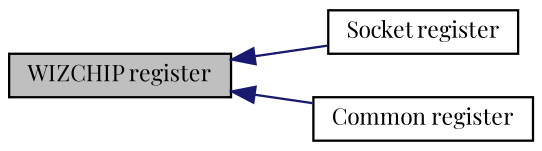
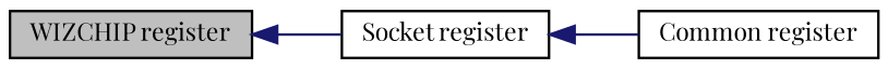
  digraph {
    fontname="Playfair Display"
    rankdir=LR
    node [color=black fillcolor=white fontname="Playfair Display" fontsize=10 shape=record style=filled]
    edge [color=midnightblue dir=back fontname="Playfair Display" fontsize=10 labelfontname=Helvetica labelfontsize=10 shape=plaintext style=solid]
    n1 [fillcolor=grey75 fontcolor=black height=0.2 label="WIZCHIP register" width=0.4]
    n2 [height=0.2 label="Socket register" width=0.4]
    n3 [height=0.2 label="Common register" width=0.4]
    n1 -> n2
-   n1 -> n3
+   n2 -> n3
  }
